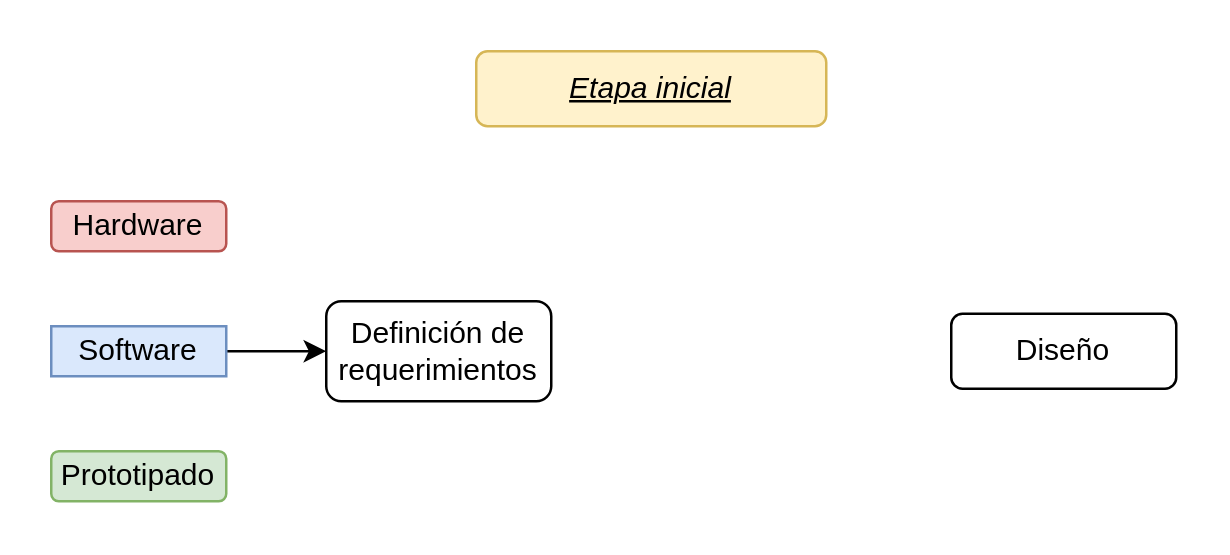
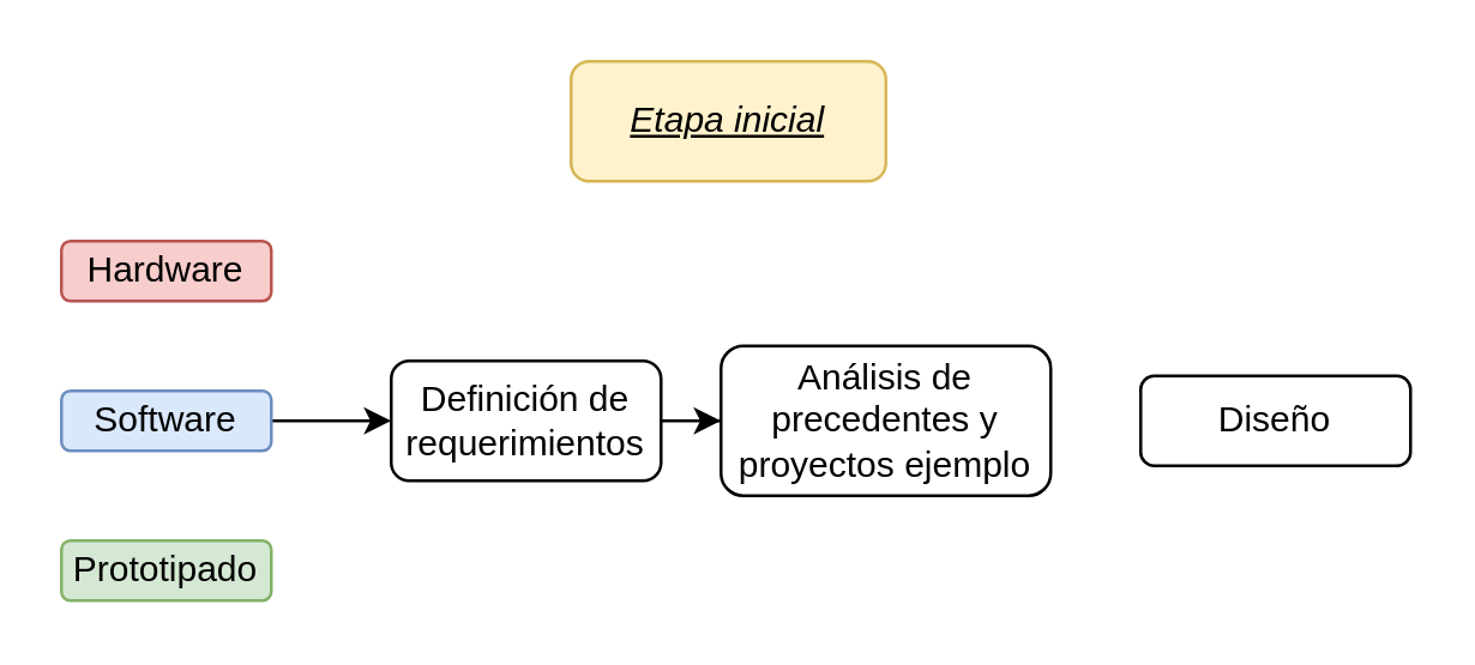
  <mxCell id="0" />
  <mxCell id="1" parent="0" />
  <mxCell id="2" value="Hardware" style="rounded=1;whiteSpace=wrap;html=1;fillColor=#f8cecc;strokeColor=#b85450;" vertex="1" parent="1"><mxGeometry x="20" y="80" width="70" height="20" as="geometry" /></mxCell>
  <mxCell id="3" style="edgeStyle=orthogonalEdgeStyle;rounded=0;orthogonalLoop=1;jettySize=auto;html=1;exitX=1;exitY=0.5;exitDx=0;exitDy=0;entryX=0;entryY=0.5;entryDx=0;entryDy=0;" edge="1" parent="1" source="4" target="7"><mxGeometry relative="1" as="geometry"><mxPoint x="160" y="140" as="targetPoint" /></mxGeometry></mxCell>
- <mxCell id="4" value="Software&lt;br&gt;" style="whiteSpace=wrap;html=1;fillColor=#dae8fc;strokeColor=#6c8ebf;rounded=0;" vertex="1" parent="1"><mxGeometry x="20" y="130" width="70" height="20" as="geometry" /></mxCell>
+ <mxCell id="4" value="Software&lt;br&gt;" style="rounded=1;whiteSpace=wrap;html=1;fillColor=#dae8fc;strokeColor=#6c8ebf;" vertex="1" parent="1"><mxGeometry x="20" y="130" width="70" height="20" as="geometry" /></mxCell>
  <mxCell id="5" value="Prototipado" style="rounded=1;whiteSpace=wrap;html=1;fillColor=#d5e8d4;strokeColor=#82b366;" vertex="1" parent="1"><mxGeometry x="20" y="180" width="70" height="20" as="geometry" /></mxCell>
+ <mxCell id="6" style="edgeStyle=orthogonalEdgeStyle;rounded=0;orthogonalLoop=1;jettySize=auto;html=1;exitX=1;exitY=0.5;exitDx=0;exitDy=0;" edge="1" parent="1" source="7" target="8"><mxGeometry relative="1" as="geometry"><mxPoint x="250" y="140" as="targetPoint" /></mxGeometry></mxCell>
  <mxCell id="7" value="Definición de requerimientos" style="rounded=1;whiteSpace=wrap;html=1;" vertex="1" parent="1"><mxGeometry x="130" y="120" width="90" height="40" as="geometry" /></mxCell>
- <mxCell id="9" value="Etapa inicial" style="rounded=1;whiteSpace=wrap;html=1;fillColor=#fff2cc;strokeColor=#d6b656;fontStyle=6" vertex="1" parent="1"><mxGeometry x="190" y="20" width="140" height="30" as="geometry" /></mxCell>
+ <mxCell id="8" value="Análisis de precedentes y proyectos ejemplo" style="rounded=1;whiteSpace=wrap;html=1;" vertex="1" parent="1"><mxGeometry x="240" y="115" width="110" height="50" as="geometry" /></mxCell>
+ <mxCell id="9" value="Etapa inicial" style="rounded=1;whiteSpace=wrap;html=1;fillColor=#fff2cc;strokeColor=#d6b656;fontStyle=6" vertex="1" parent="1"><mxGeometry x="190" y="20" width="105" height="40" as="geometry" /></mxCell>
  <mxCell id="10" value="Diseño" style="rounded=1;whiteSpace=wrap;html=1;" vertex="1" parent="1"><mxGeometry x="380" y="125" width="90" height="30" as="geometry" /></mxCell>
